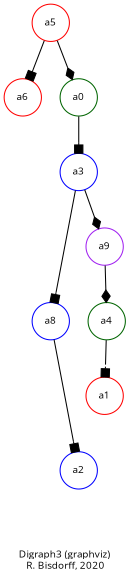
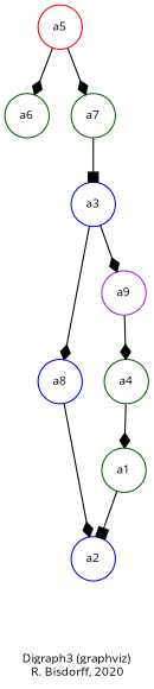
  digraph {
    fontname="Open Sans"
    fontsize=10
    label="\nDigraph3 (graphviz)\n R. Bisdorff, 2020"
    ordering=out
    node [color=red fontname="Open Sans" fontsize=10 shape=circle]
    edge [arrowhead=box color=black fontname="Open Sans" style="setlinewidth(1)"]
    n1 [label=a5]
-   n2 [label=a6]
-   n3 [color=darkgreen label=a0]
+   n2 [color=darkgreen label=a6]
+   n3 [color=darkgreen label=a7]
    n4 [color=blue label=a3]
    n5 [color=blue label=a8]
    n6 [color=purple label=a9]
    n7 [color=darkgreen label=a4]
-   n8 [label=a1]
+   n8 [color=darkgreen label=a1]
    n9 [color=blue label=a2]
    subgraph sub_1 {
      rank=0
      n1
    }
    subgraph sub_2 {
      rank=1
      n2
    }
    subgraph sub_3 {
      rank=2
      n3
    }
    subgraph sub_4 {
      rank=3
      n4
    }
    subgraph sub_5 {
      rank=4
      n5
      n6
    }
    subgraph sub_6 {
      rank=5
      n7
    }
    subgraph sub_7 {
      rank=6
      n8
    }
    subgraph sub_8 {
      rank=7
      n9
    }
-   n1 -> n2
+   n1 -> n2 [arrowhead=diamond]
    n1 -> n3 [arrowhead=diamond]
    n3 -> n4
-   n4 -> n5
+   n4 -> n5 [arrowhead=diamond]
    n4 -> n6 [arrowhead=diamond]
-   n5 -> n9
+   n5 -> n9 [arrowhead=diamond]
    n6 -> n7 [arrowhead=diamond]
-   n7 -> n8
+   n7 -> n8 [arrowhead=diamond]
+   n8 -> n9
  }
